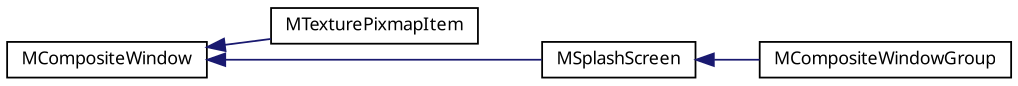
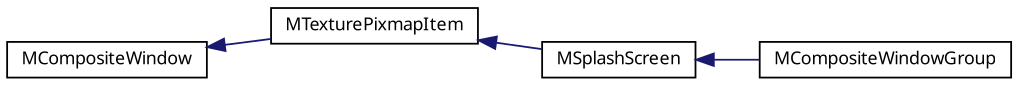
  digraph {
    rankdir=LR
    node [color=black fillcolor=white fontname="FreeSans.ttf" fontsize=10 shape=record style=filled]
    edge [color=midnightblue dir=back fontname="FreeSans.ttf" fontsize=10 labelfontname="FreeSans.ttf" labelfontsize=10 style=solid]
    n1 [height=0.2 label=MCompositeWindow width=0.4]
    n2 [height=0.2 label=MTexturePixmapItem width=0.4]
    n3 [height=0.2 label=MCompositeWindowGroup width=0.4]
    n4 [height=0.2 label=MSplashScreen width=0.4]
    n1 -> n2
-   n1 -> n4
+   n2 -> n4
    n4 -> n3
  }
